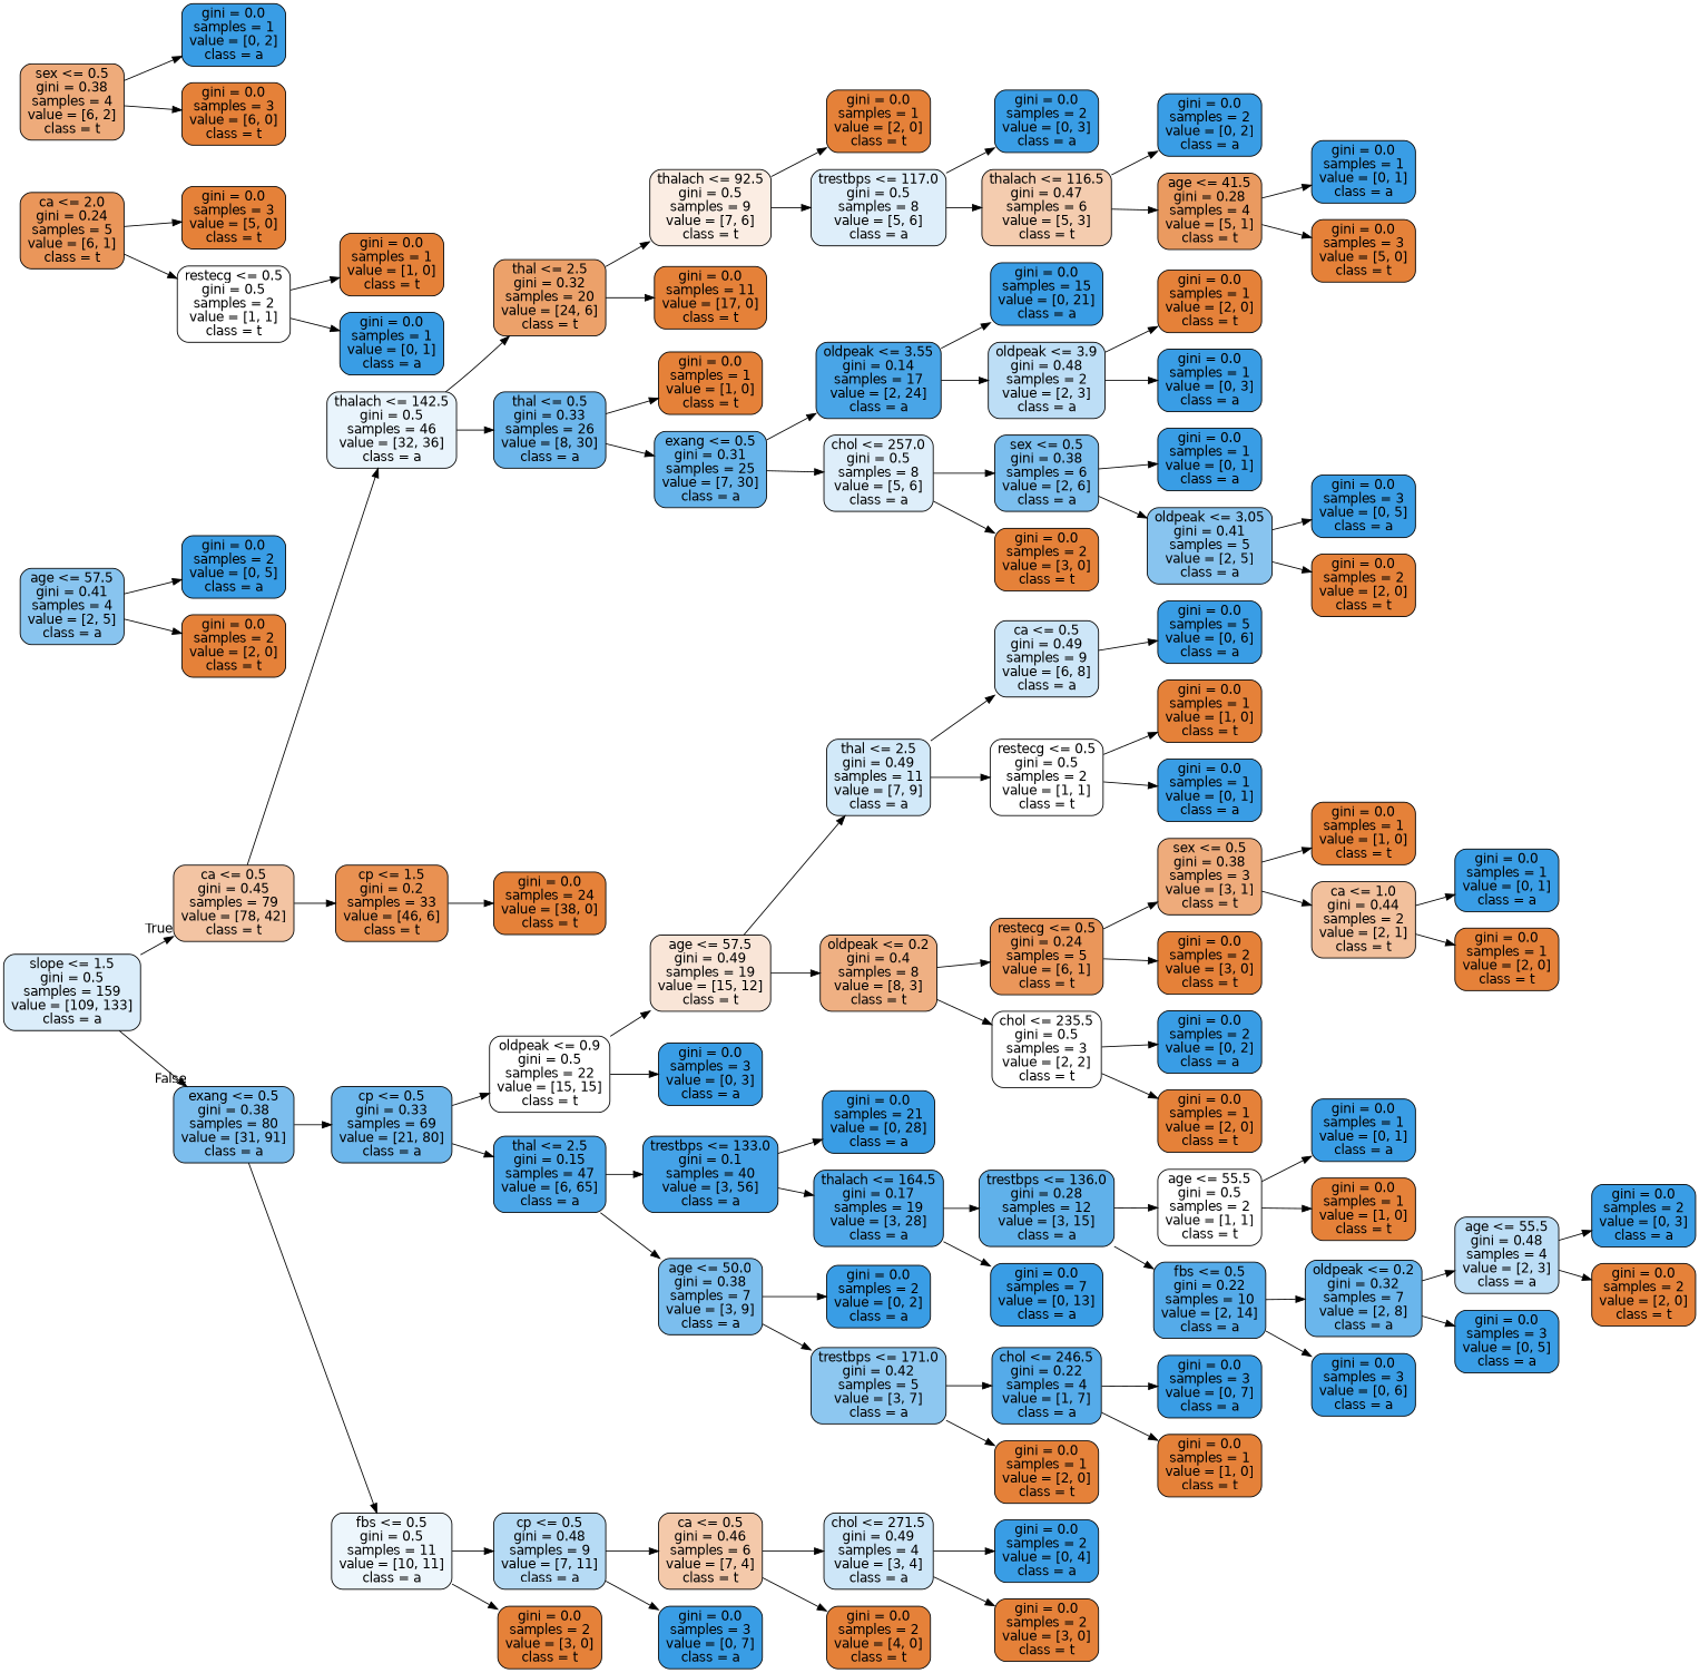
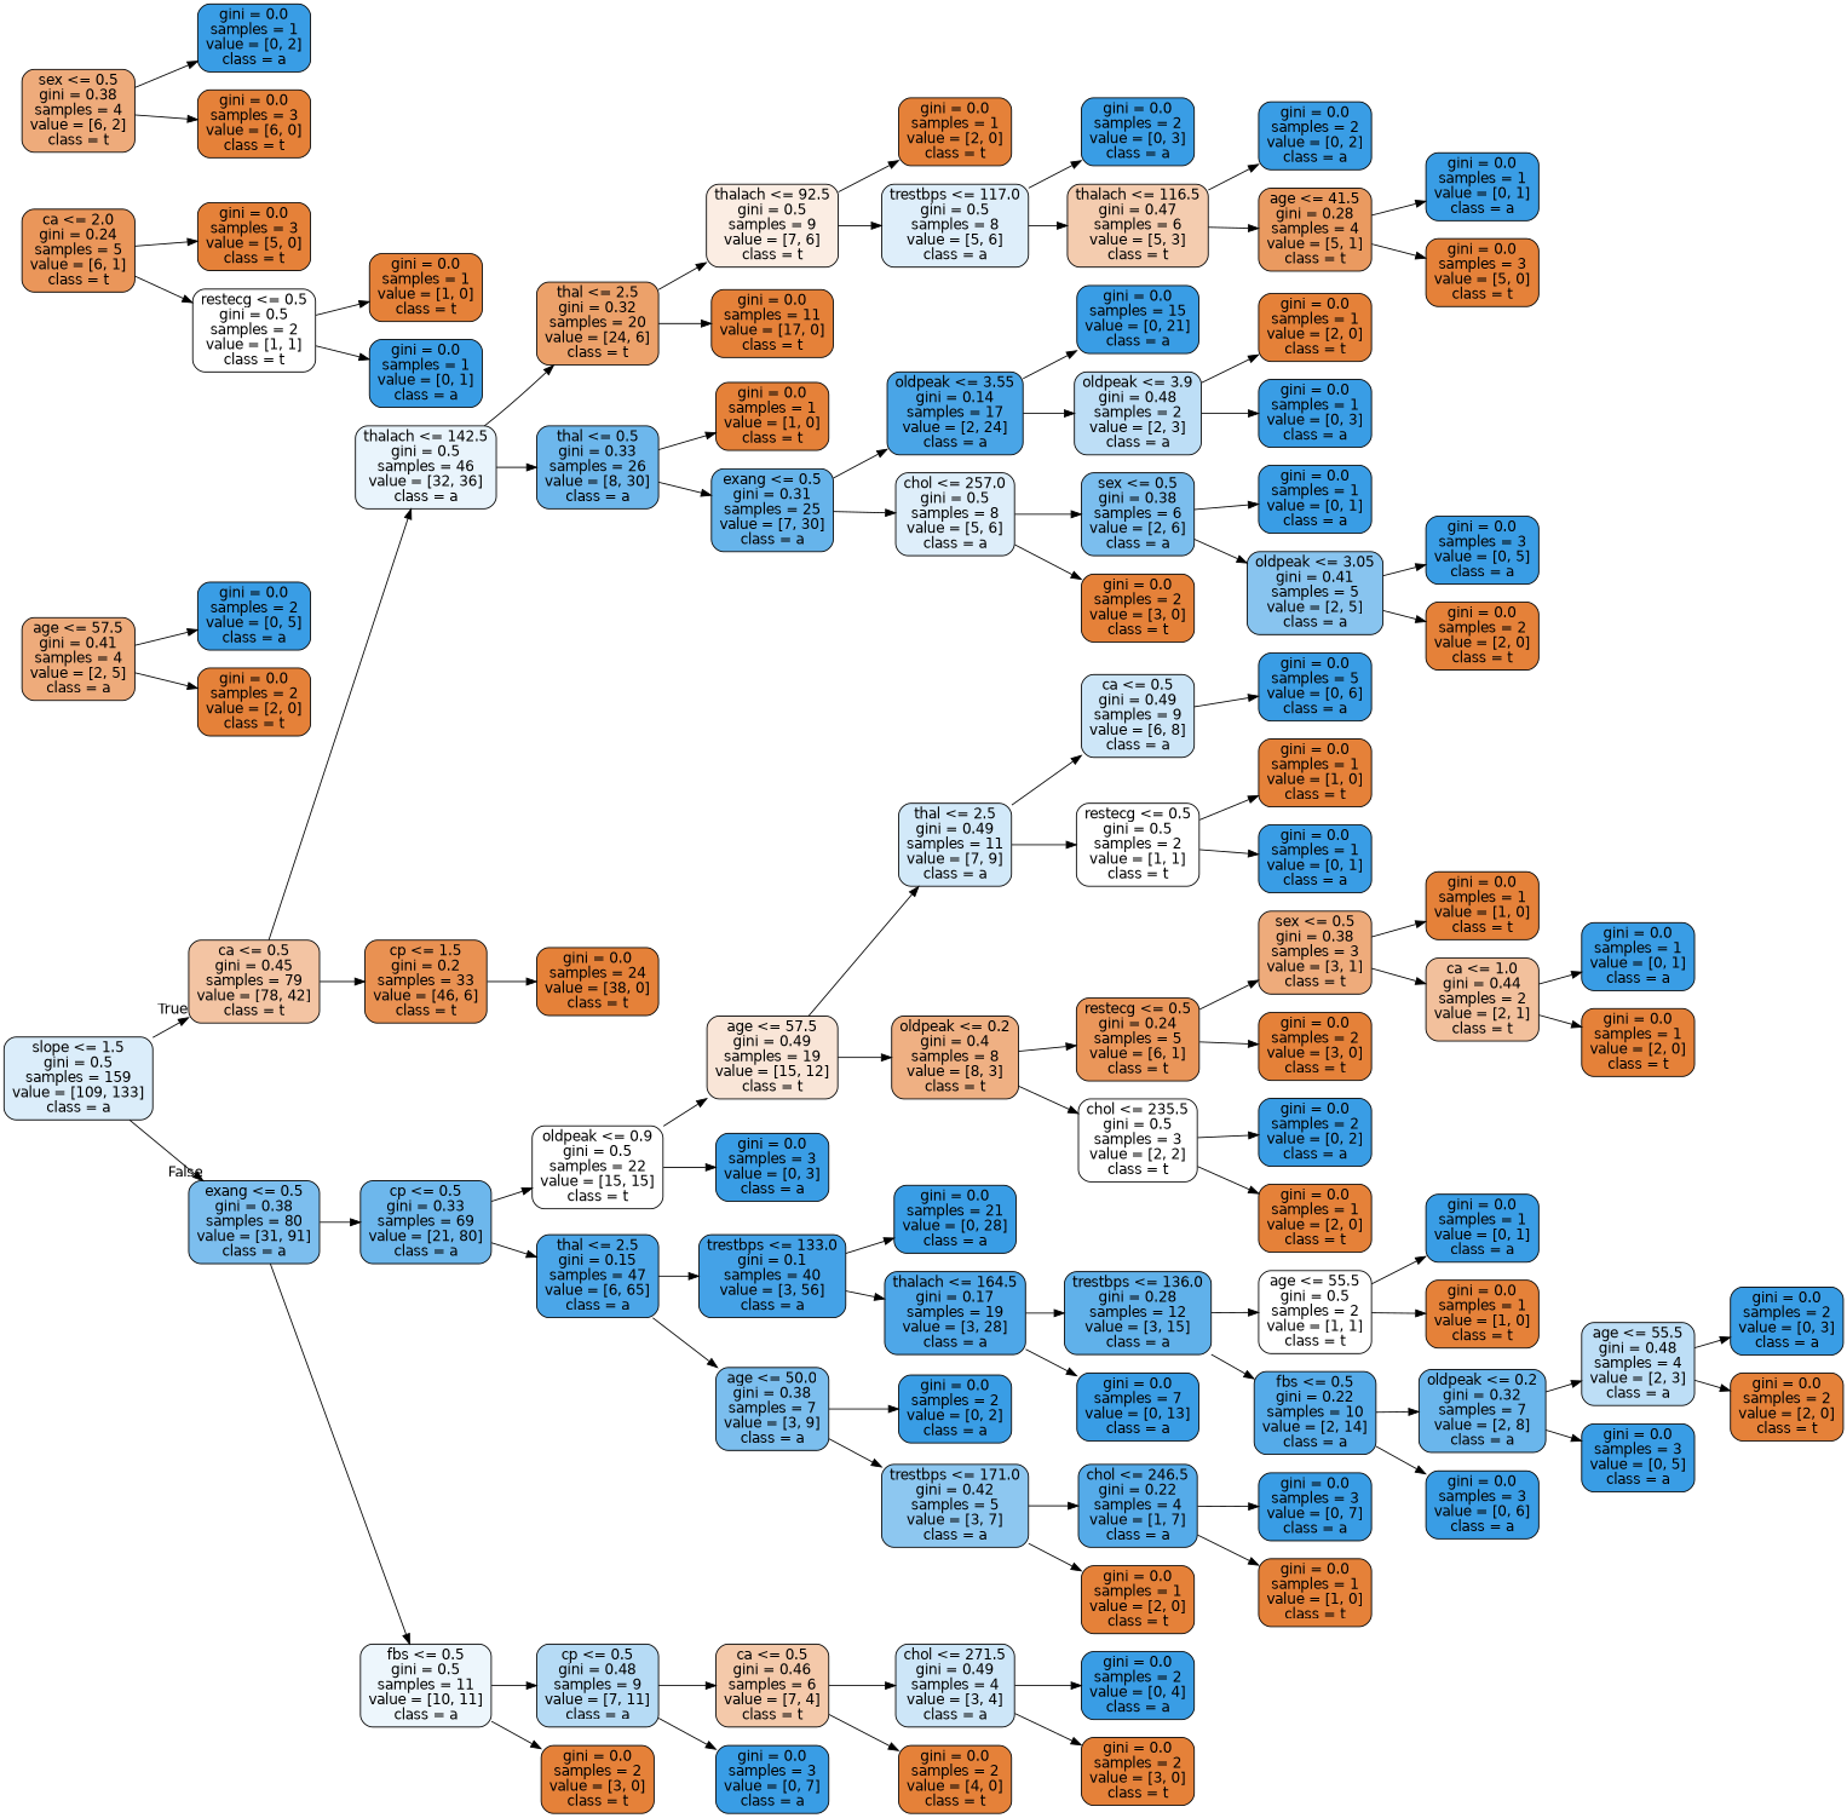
  digraph {
    rankdir=LR
    node [color=black fillcolor="#399de5ff" fontname=helvetica shape=box style="filled, rounded"]
    edge [fontname=helvetica]
    n1 [fillcolor="#399de52e" label="slope <= 1.5\ngini = 0.5\nsamples = 159\nvalue = [109, 133]\nclass = a"]
    n2 [fillcolor="#e5813976" label="ca <= 0.5\ngini = 0.45\nsamples = 79\nvalue = [78, 42]\nclass = t"]
    n3 [fillcolor="#399de5a8" label="exang <= 0.5\ngini = 0.38\nsamples = 80\nvalue = [31, 91]\nclass = a"]
    n4 [fillcolor="#399de51c" label="thalach <= 142.5\ngini = 0.5\nsamples = 46\nvalue = [32, 36]\nclass = a"]
    n5 [fillcolor="#e58139de" label="cp <= 1.5\ngini = 0.2\nsamples = 33\nvalue = [46, 6]\nclass = t"]
    n6 [fillcolor="#399de5bc" label="cp <= 0.5\ngini = 0.33\nsamples = 69\nvalue = [21, 80]\nclass = a"]
    n7 [fillcolor="#399de517" label="fbs <= 0.5\ngini = 0.5\nsamples = 11\nvalue = [10, 11]\nclass = a"]
    n8 [fillcolor="#e58139bf" label="thal <= 2.5\ngini = 0.32\nsamples = 20\nvalue = [24, 6]\nclass = t"]
    n9 [fillcolor="#399de5bb" label="thal <= 0.5\ngini = 0.33\nsamples = 26\nvalue = [8, 30]\nclass = a"]
    n10 [fillcolor="#e58139ff" label="gini = 0.0\nsamples = 24\nvalue = [38, 0]\nclass = t"]
    n11 [fillcolor="#e5813924" label="thalach <= 92.5\ngini = 0.5\nsamples = 9\nvalue = [7, 6]\nclass = t"]
    n12 [fillcolor="#e58139ff" label="gini = 0.0\nsamples = 11\nvalue = [17, 0]\nclass = t"]
    n13 [fillcolor="#e58139ff" label="gini = 0.0\nsamples = 1\nvalue = [1, 0]\nclass = t"]
    n14 [fillcolor="#399de5c4" label="exang <= 0.5\ngini = 0.31\nsamples = 25\nvalue = [7, 30]\nclass = a"]
    n15 [fillcolor="#e58139ff" label="gini = 0.0\nsamples = 1\nvalue = [2, 0]\nclass = t"]
    n16 [fillcolor="#399de52a" label="trestbps <= 117.0\ngini = 0.5\nsamples = 8\nvalue = [5, 6]\nclass = a"]
    n17 [label="gini = 0.0\nsamples = 2\nvalue = [0, 3]\nclass = a"]
    n18 [fillcolor="#e5813966" label="thalach <= 116.5\ngini = 0.47\nsamples = 6\nvalue = [5, 3]\nclass = t"]
    n19 [label="gini = 0.0\nsamples = 2\nvalue = [0, 2]\nclass = a"]
    n20 [fillcolor="#e58139cc" label="age <= 41.5\ngini = 0.28\nsamples = 4\nvalue = [5, 1]\nclass = t"]
    n21 [label="gini = 0.0\nsamples = 1\nvalue = [0, 1]\nclass = a"]
    n22 [fillcolor="#e58139ff" label="gini = 0.0\nsamples = 3\nvalue = [5, 0]\nclass = t"]
    n23 [fillcolor="#399de5ea" label="oldpeak <= 3.55\ngini = 0.14\nsamples = 17\nvalue = [2, 24]\nclass = a"]
    n24 [fillcolor="#399de52a" label="chol <= 257.0\ngini = 0.5\nsamples = 8\nvalue = [5, 6]\nclass = a"]
    n25 [label="gini = 0.0\nsamples = 15\nvalue = [0, 21]\nclass = a"]
    n26 [fillcolor="#399de555" label="oldpeak <= 3.9\ngini = 0.48\nsamples = 2\nvalue = [2, 3]\nclass = a"]
    n27 [fillcolor="#399de5aa" label="sex <= 0.5\ngini = 0.38\nsamples = 6\nvalue = [2, 6]\nclass = a"]
    n28 [fillcolor="#e58139ff" label="gini = 0.0\nsamples = 2\nvalue = [3, 0]\nclass = t"]
    n29 [fillcolor="#e58139ff" label="gini = 0.0\nsamples = 1\nvalue = [2, 0]\nclass = t"]
    n30 [label="gini = 0.0\nsamples = 1\nvalue = [0, 3]\nclass = a"]
    n31 [label="gini = 0.0\nsamples = 1\nvalue = [0, 1]\nclass = a"]
    n32 [fillcolor="#399de599" label="oldpeak <= 3.05\ngini = 0.41\nsamples = 5\nvalue = [2, 5]\nclass = a"]
    n33 [label="gini = 0.0\nsamples = 3\nvalue = [0, 5]\nclass = a"]
    n34 [fillcolor="#e58139ff" label="gini = 0.0\nsamples = 2\nvalue = [2, 0]\nclass = t"]
-   n35 [fillcolor="#399de599" label="age <= 57.5\ngini = 0.41\nsamples = 4\nvalue = [2, 5]\nclass = a"]
+   n35 [fillcolor="#e58139aa" label="age <= 57.5\ngini = 0.41\nsamples = 4\nvalue = [2, 5]\nclass = a"]
    n36 [label="gini = 0.0\nsamples = 2\nvalue = [0, 5]\nclass = a"]
    n37 [fillcolor="#e58139ff" label="gini = 0.0\nsamples = 2\nvalue = [2, 0]\nclass = t"]
    n38 [fillcolor="#e58139d4" label="ca <= 2.0\ngini = 0.24\nsamples = 5\nvalue = [6, 1]\nclass = t"]
    n39 [fillcolor="#e58139ff" label="gini = 0.0\nsamples = 3\nvalue = [5, 0]\nclass = t"]
    n40 [fillcolor="#e5813900" label="restecg <= 0.5\ngini = 0.5\nsamples = 2\nvalue = [1, 1]\nclass = t"]
    n41 [fillcolor="#e58139ff" label="gini = 0.0\nsamples = 1\nvalue = [1, 0]\nclass = t"]
    n42 [label="gini = 0.0\nsamples = 1\nvalue = [0, 1]\nclass = a"]
    n43 [fillcolor="#e5813900" label="oldpeak <= 0.9\ngini = 0.5\nsamples = 22\nvalue = [15, 15]\nclass = t"]
    n44 [fillcolor="#399de5e7" label="thal <= 2.5\ngini = 0.15\nsamples = 47\nvalue = [6, 65]\nclass = a"]
    n45 [fillcolor="#399de55d" label="cp <= 0.5\ngini = 0.48\nsamples = 9\nvalue = [7, 11]\nclass = a"]
    n46 [fillcolor="#e58139ff" label="gini = 0.0\nsamples = 2\nvalue = [3, 0]\nclass = t"]
    n47 [fillcolor="#e5813933" label="age <= 57.5\ngini = 0.49\nsamples = 19\nvalue = [15, 12]\nclass = t"]
    n48 [label="gini = 0.0\nsamples = 3\nvalue = [0, 3]\nclass = a"]
    n49 [fillcolor="#399de5f1" label="trestbps <= 133.0\ngini = 0.1\nsamples = 40\nvalue = [3, 56]\nclass = a"]
    n50 [fillcolor="#399de5aa" label="age <= 50.0\ngini = 0.38\nsamples = 7\nvalue = [3, 9]\nclass = a"]
    n51 [fillcolor="#399de539" label="thal <= 2.5\ngini = 0.49\nsamples = 11\nvalue = [7, 9]\nclass = a"]
    n52 [fillcolor="#e581399f" label="oldpeak <= 0.2\ngini = 0.4\nsamples = 8\nvalue = [8, 3]\nclass = t"]
    n53 [fillcolor="#399de540" label="ca <= 0.5\ngini = 0.49\nsamples = 9\nvalue = [6, 8]\nclass = a"]
    n54 [fillcolor="#e5813900" label="restecg <= 0.5\ngini = 0.5\nsamples = 2\nvalue = [1, 1]\nclass = t"]
    n55 [fillcolor="#e58139d4" label="restecg <= 0.5\ngini = 0.24\nsamples = 5\nvalue = [6, 1]\nclass = t"]
    n56 [fillcolor="#e5813900" label="chol <= 235.5\ngini = 0.5\nsamples = 3\nvalue = [2, 2]\nclass = t"]
    n57 [label="gini = 0.0\nsamples = 5\nvalue = [0, 6]\nclass = a"]
    n58 [fillcolor="#e58139ff" label="gini = 0.0\nsamples = 1\nvalue = [1, 0]\nclass = t"]
    n59 [label="gini = 0.0\nsamples = 1\nvalue = [0, 1]\nclass = a"]
    n60 [fillcolor="#e58139aa" label="sex <= 0.5\ngini = 0.38\nsamples = 4\nvalue = [6, 2]\nclass = t"]
    n61 [label="gini = 0.0\nsamples = 1\nvalue = [0, 2]\nclass = a"]
    n62 [fillcolor="#e58139ff" label="gini = 0.0\nsamples = 3\nvalue = [6, 0]\nclass = t"]
    n63 [fillcolor="#e58139aa" label="sex <= 0.5\ngini = 0.38\nsamples = 3\nvalue = [3, 1]\nclass = t"]
    n64 [fillcolor="#e58139ff" label="gini = 0.0\nsamples = 2\nvalue = [3, 0]\nclass = t"]
    n65 [label="gini = 0.0\nsamples = 2\nvalue = [0, 2]\nclass = a"]
    n66 [fillcolor="#e58139ff" label="gini = 0.0\nsamples = 1\nvalue = [2, 0]\nclass = t"]
    n67 [fillcolor="#e58139ff" label="gini = 0.0\nsamples = 1\nvalue = [1, 0]\nclass = t"]
    n68 [fillcolor="#e581397f" label="ca <= 1.0\ngini = 0.44\nsamples = 2\nvalue = [2, 1]\nclass = t"]
    n69 [label="gini = 0.0\nsamples = 1\nvalue = [0, 1]\nclass = a"]
    n70 [fillcolor="#e58139ff" label="gini = 0.0\nsamples = 1\nvalue = [2, 0]\nclass = t"]
    n71 [label="gini = 0.0\nsamples = 21\nvalue = [0, 28]\nclass = a"]
    n72 [fillcolor="#399de5e4" label="thalach <= 164.5\ngini = 0.17\nsamples = 19\nvalue = [3, 28]\nclass = a"]
    n73 [label="gini = 0.0\nsamples = 2\nvalue = [0, 2]\nclass = a"]
    n74 [fillcolor="#399de592" label="trestbps <= 171.0\ngini = 0.42\nsamples = 5\nvalue = [3, 7]\nclass = a"]
    n75 [fillcolor="#399de5cc" label="trestbps <= 136.0\ngini = 0.28\nsamples = 12\nvalue = [3, 15]\nclass = a"]
    n76 [label="gini = 0.0\nsamples = 7\nvalue = [0, 13]\nclass = a"]
    n77 [fillcolor="#e5813900" label="age <= 55.5\ngini = 0.5\nsamples = 2\nvalue = [1, 1]\nclass = t"]
    n78 [fillcolor="#399de5db" label="fbs <= 0.5\ngini = 0.22\nsamples = 10\nvalue = [2, 14]\nclass = a"]
    n79 [label="gini = 0.0\nsamples = 1\nvalue = [0, 1]\nclass = a"]
    n80 [fillcolor="#e58139ff" label="gini = 0.0\nsamples = 1\nvalue = [1, 0]\nclass = t"]
    n81 [fillcolor="#399de5bf" label="oldpeak <= 0.2\ngini = 0.32\nsamples = 7\nvalue = [2, 8]\nclass = a"]
    n82 [label="gini = 0.0\nsamples = 3\nvalue = [0, 6]\nclass = a"]
    n83 [fillcolor="#399de555" label="age <= 55.5\ngini = 0.48\nsamples = 4\nvalue = [2, 3]\nclass = a"]
    n84 [label="gini = 0.0\nsamples = 3\nvalue = [0, 5]\nclass = a"]
    n85 [label="gini = 0.0\nsamples = 2\nvalue = [0, 3]\nclass = a"]
    n86 [fillcolor="#e58139ff" label="gini = 0.0\nsamples = 2\nvalue = [2, 0]\nclass = t"]
    n87 [fillcolor="#399de5db" label="chol <= 246.5\ngini = 0.22\nsamples = 4\nvalue = [1, 7]\nclass = a"]
    n88 [fillcolor="#e58139ff" label="gini = 0.0\nsamples = 1\nvalue = [2, 0]\nclass = t"]
    n89 [label="gini = 0.0\nsamples = 3\nvalue = [0, 7]\nclass = a"]
    n90 [fillcolor="#e58139ff" label="gini = 0.0\nsamples = 1\nvalue = [1, 0]\nclass = t"]
    n91 [fillcolor="#e581396d" label="ca <= 0.5\ngini = 0.46\nsamples = 6\nvalue = [7, 4]\nclass = t"]
    n92 [label="gini = 0.0\nsamples = 3\nvalue = [0, 7]\nclass = a"]
    n93 [fillcolor="#399de540" label="chol <= 271.5\ngini = 0.49\nsamples = 4\nvalue = [3, 4]\nclass = a"]
    n94 [fillcolor="#e58139ff" label="gini = 0.0\nsamples = 2\nvalue = [4, 0]\nclass = t"]
    n95 [label="gini = 0.0\nsamples = 2\nvalue = [0, 4]\nclass = a"]
    n96 [fillcolor="#e58139ff" label="gini = 0.0\nsamples = 2\nvalue = [3, 0]\nclass = t"]
    n1 -> n2 [headlabel=True labelangle=45 labeldistance=2.5]
    n1 -> n3 [headlabel=False labelangle=-45 labeldistance=2.5]
    n2 -> n4
    n2 -> n5
    n3 -> n6
    n3 -> n7
    n4 -> n8
    n4 -> n9
    n5 -> n10
    n6 -> n43
    n6 -> n44
    n7 -> n45
    n7 -> n46
    n8 -> n11
    n8 -> n12
    n9 -> n13
    n9 -> n14
    n11 -> n15
    n11 -> n16
    n14 -> n23
    n14 -> n24
    n16 -> n17
    n16 -> n18
    n18 -> n19
    n18 -> n20
    n20 -> n21
    n20 -> n22
    n23 -> n25
    n23 -> n26
    n24 -> n27
    n24 -> n28
    n26 -> n29
    n26 -> n30
    n27 -> n31
    n27 -> n32
    n32 -> n33
    n32 -> n34
    n35 -> n36
    n35 -> n37
    n38 -> n39
    n38 -> n40
    n40 -> n41
    n40 -> n42
    n43 -> n47
    n43 -> n48
    n44 -> n49
    n44 -> n50
    n45 -> n91
    n45 -> n92
    n47 -> n51
    n47 -> n52
    n49 -> n71
    n49 -> n72
    n50 -> n73
    n50 -> n74
    n51 -> n53
    n51 -> n54
    n52 -> n55
    n52 -> n56
    n53 -> n57
    n54 -> n58
    n54 -> n59
    n55 -> n63
    n55 -> n64
    n56 -> n65
    n56 -> n66
    n60 -> n61
    n60 -> n62
    n63 -> n67
    n63 -> n68
    n68 -> n69
    n68 -> n70
    n72 -> n75
    n72 -> n76
    n74 -> n87
    n74 -> n88
    n75 -> n77
    n75 -> n78
    n77 -> n79
    n77 -> n80
    n78 -> n81
    n78 -> n82
    n81 -> n83
    n81 -> n84
    n83 -> n85
    n83 -> n86
    n87 -> n89
    n87 -> n90
    n91 -> n93
    n91 -> n94
    n93 -> n95
    n93 -> n96
  }
